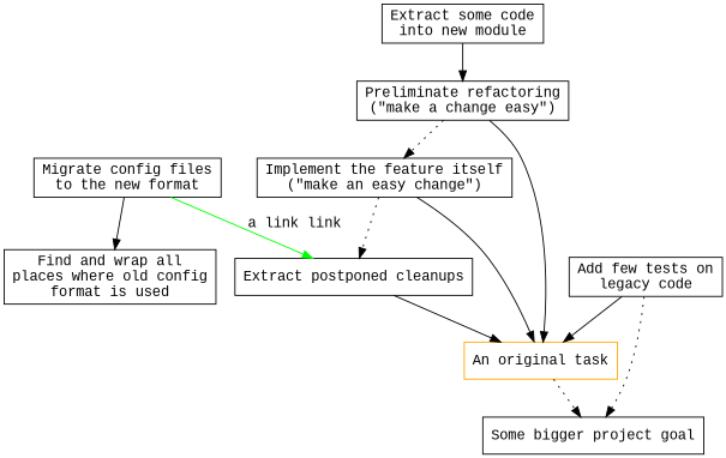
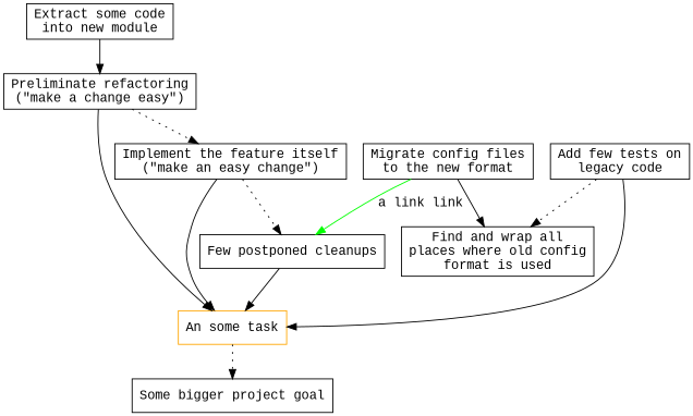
  digraph {
    fontname="Liberation Mono"
    node [fontname="Liberation Mono" shape=box]
    edge [color=black fontname="Liberation Mono"]
    n1 [label="Some bigger project goal"]
-   n2 [color=orange label="An original task"]
+   n2 [color=orange label="An some task"]
    n3 [label="Preliminate refactoring\n(&quot;make a change easy&quot;)"]
    n4 [label="Implement the feature itself\n(&quot;make an easy change&quot;)"]
-   n5 [label="Extract postponed cleanups"]
+   n5 [label="Few postponed cleanups"]
    n6 [label="Migrate config files\nto the new format"]
    n7 [label="Find and wrap all\nplaces where old config\nformat is used"]
    n8 [label="Extract some code\ninto new module"]
    n9 [label="Add few tests on\nlegacy code"]
    n2 -> n1 [style=dotted]
    n3 -> n2
    n3 -> n4 [style=dotted]
    n4 -> n2
    n4 -> n5 [style=dotted]
    n5 -> n2
    n6 -> n5 [color=green label="a link link"]
    n6 -> n7
    n8 -> n3
    n9 -> n2
-   n9 -> n1 [style=dotted]
+   n9 -> n7 [style=dotted]
  }
